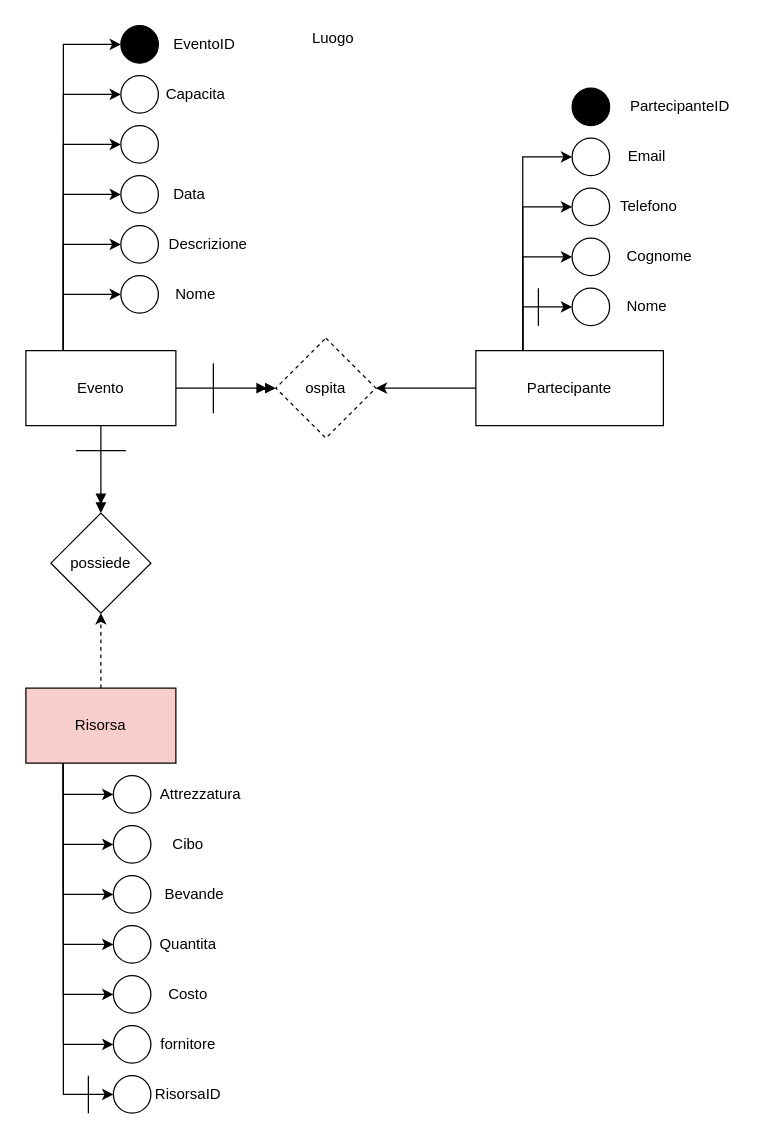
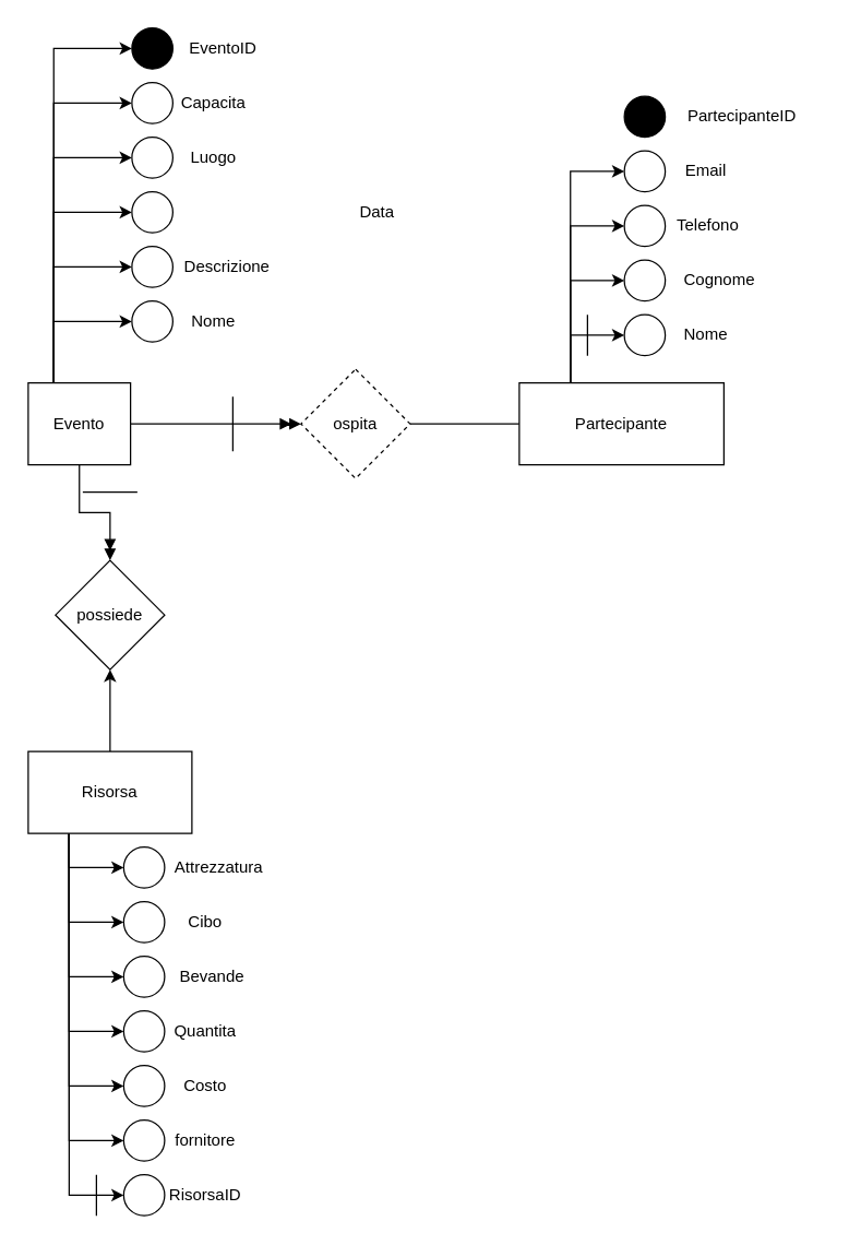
  <mxCell id="0" />
  <mxCell id="1" parent="0" />
  <mxCell id="2" style="edgeStyle=orthogonalEdgeStyle;rounded=0;orthogonalLoop=1;jettySize=auto;html=1;exitX=1;exitY=0.5;exitDx=0;exitDy=0;entryX=0;entryY=0.5;entryDx=0;entryDy=0;endArrow=doubleBlock;endFill=1;" parent="1" source="10" target="26" edge="1"><mxGeometry relative="1" as="geometry" /></mxCell>
  <mxCell id="3" style="edgeStyle=orthogonalEdgeStyle;rounded=0;orthogonalLoop=1;jettySize=auto;html=1;exitX=0.5;exitY=1;exitDx=0;exitDy=0;entryX=0.5;entryY=0;entryDx=0;entryDy=0;endArrow=doubleBlock;endFill=1;" parent="1" source="10" target="27" edge="1"><mxGeometry relative="1" as="geometry" /></mxCell>
  <mxCell id="4" style="edgeStyle=orthogonalEdgeStyle;rounded=0;orthogonalLoop=1;jettySize=auto;html=1;exitX=0.25;exitY=0;exitDx=0;exitDy=0;entryX=0;entryY=0.5;entryDx=0;entryDy=0;" parent="1" source="10" target="28" edge="1"><mxGeometry relative="1" as="geometry" /></mxCell>
  <mxCell id="5" style="edgeStyle=orthogonalEdgeStyle;rounded=0;orthogonalLoop=1;jettySize=auto;html=1;exitX=0.25;exitY=0;exitDx=0;exitDy=0;entryX=0;entryY=0.5;entryDx=0;entryDy=0;" parent="1" source="10" target="30" edge="1"><mxGeometry relative="1" as="geometry" /></mxCell>
  <mxCell id="6" style="edgeStyle=orthogonalEdgeStyle;rounded=0;orthogonalLoop=1;jettySize=auto;html=1;exitX=0.25;exitY=0;exitDx=0;exitDy=0;entryX=0;entryY=0.5;entryDx=0;entryDy=0;" parent="1" source="10" target="32" edge="1"><mxGeometry relative="1" as="geometry" /></mxCell>
  <mxCell id="7" style="edgeStyle=orthogonalEdgeStyle;rounded=0;orthogonalLoop=1;jettySize=auto;html=1;exitX=0.25;exitY=0;exitDx=0;exitDy=0;entryX=0;entryY=0.5;entryDx=0;entryDy=0;" parent="1" source="10" target="34" edge="1"><mxGeometry relative="1" as="geometry" /></mxCell>
  <mxCell id="8" style="edgeStyle=orthogonalEdgeStyle;rounded=0;orthogonalLoop=1;jettySize=auto;html=1;exitX=0.25;exitY=0;exitDx=0;exitDy=0;entryX=0;entryY=0.5;entryDx=0;entryDy=0;" parent="1" source="10" target="36" edge="1"><mxGeometry relative="1" as="geometry" /></mxCell>
  <mxCell id="9" style="edgeStyle=orthogonalEdgeStyle;rounded=0;orthogonalLoop=1;jettySize=auto;html=1;exitX=0.25;exitY=0;exitDx=0;exitDy=0;entryX=0;entryY=0.5;entryDx=0;entryDy=0;" edge="1" parent="1" source="10" target="61"><mxGeometry relative="1" as="geometry" /></mxCell>
- <mxCell id="10" value="Evento" style="rounded=0;whiteSpace=wrap;html=1;" parent="1" vertex="1"><mxGeometry x="20" y="280" width="120" height="60" as="geometry" /></mxCell>
- <mxCell id="11" style="edgeStyle=orthogonalEdgeStyle;rounded=0;orthogonalLoop=1;jettySize=auto;html=1;exitX=0;exitY=0.5;exitDx=0;exitDy=0;entryX=1;entryY=0.5;entryDx=0;entryDy=0;" parent="1" source="16" target="26" edge="1"><mxGeometry relative="1" as="geometry" /></mxCell>
+ <mxCell id="10" value="Evento" style="rounded=0;whiteSpace=wrap;html=1;" parent="1" vertex="1"><mxGeometry x="20" y="280" width="75" height="60" as="geometry" /></mxCell>
+ <mxCell id="11" style="edgeStyle=orthogonalEdgeStyle;rounded=0;orthogonalLoop=1;jettySize=auto;html=1;exitX=0;exitY=0.5;exitDx=0;exitDy=0;entryX=1;entryY=0.5;entryDx=0;entryDy=0;endArrow=none;" parent="1" source="16" target="26" edge="1"><mxGeometry relative="1" as="geometry" /></mxCell>
  <mxCell id="12" style="edgeStyle=orthogonalEdgeStyle;rounded=0;orthogonalLoop=1;jettySize=auto;html=1;exitX=0.25;exitY=0;exitDx=0;exitDy=0;entryX=0;entryY=0.5;entryDx=0;entryDy=0;" parent="1" source="16" target="40" edge="1"><mxGeometry relative="1" as="geometry" /></mxCell>
  <mxCell id="13" style="edgeStyle=orthogonalEdgeStyle;rounded=0;orthogonalLoop=1;jettySize=auto;html=1;exitX=0.25;exitY=0;exitDx=0;exitDy=0;entryX=0;entryY=0.5;entryDx=0;entryDy=0;" parent="1" source="16" target="42" edge="1"><mxGeometry relative="1" as="geometry" /></mxCell>
  <mxCell id="14" style="edgeStyle=orthogonalEdgeStyle;rounded=0;orthogonalLoop=1;jettySize=auto;html=1;exitX=0.25;exitY=0;exitDx=0;exitDy=0;entryX=0;entryY=0.5;entryDx=0;entryDy=0;" parent="1" source="16" target="44" edge="1"><mxGeometry relative="1" as="geometry" /></mxCell>
  <mxCell id="15" style="edgeStyle=orthogonalEdgeStyle;rounded=0;orthogonalLoop=1;jettySize=auto;html=1;exitX=0.25;exitY=0;exitDx=0;exitDy=0;entryX=0;entryY=0.5;entryDx=0;entryDy=0;" parent="1" source="16" target="46" edge="1"><mxGeometry relative="1" as="geometry" /></mxCell>
  <mxCell id="16" value="Partecipante" style="rounded=0;whiteSpace=wrap;html=1;" parent="1" vertex="1"><mxGeometry x="380" y="280" width="150" height="60" as="geometry" /></mxCell>
- <mxCell id="17" style="edgeStyle=orthogonalEdgeStyle;rounded=0;orthogonalLoop=1;jettySize=auto;html=1;exitX=0.5;exitY=0;exitDx=0;exitDy=0;entryX=0.5;entryY=1;entryDx=0;entryDy=0;dashed=1;" parent="1" source="25" target="27" edge="1"><mxGeometry relative="1" as="geometry" /></mxCell>
+ <mxCell id="17" style="edgeStyle=orthogonalEdgeStyle;rounded=0;orthogonalLoop=1;jettySize=auto;html=1;exitX=0.5;exitY=0;exitDx=0;exitDy=0;entryX=0.5;entryY=1;entryDx=0;entryDy=0;" parent="1" source="25" target="27" edge="1"><mxGeometry relative="1" as="geometry" /></mxCell>
  <mxCell id="18" style="edgeStyle=orthogonalEdgeStyle;rounded=0;orthogonalLoop=1;jettySize=auto;html=1;exitX=0.25;exitY=1;exitDx=0;exitDy=0;entryX=0;entryY=0.5;entryDx=0;entryDy=0;" parent="1" source="25" target="56" edge="1"><mxGeometry relative="1" as="geometry" /></mxCell>
  <mxCell id="19" style="edgeStyle=orthogonalEdgeStyle;rounded=0;orthogonalLoop=1;jettySize=auto;html=1;exitX=0.25;exitY=1;exitDx=0;exitDy=0;entryX=0;entryY=0.5;entryDx=0;entryDy=0;" parent="1" source="25" target="54" edge="1"><mxGeometry relative="1" as="geometry" /></mxCell>
  <mxCell id="20" style="edgeStyle=orthogonalEdgeStyle;rounded=0;orthogonalLoop=1;jettySize=auto;html=1;exitX=0.25;exitY=1;exitDx=0;exitDy=0;entryX=0;entryY=0.5;entryDx=0;entryDy=0;" parent="1" source="25" target="52" edge="1"><mxGeometry relative="1" as="geometry" /></mxCell>
  <mxCell id="21" style="edgeStyle=orthogonalEdgeStyle;rounded=0;orthogonalLoop=1;jettySize=auto;html=1;exitX=0.25;exitY=1;exitDx=0;exitDy=0;entryX=0;entryY=0.5;entryDx=0;entryDy=0;" parent="1" source="25" target="48" edge="1"><mxGeometry relative="1" as="geometry" /></mxCell>
  <mxCell id="22" style="edgeStyle=orthogonalEdgeStyle;rounded=0;orthogonalLoop=1;jettySize=auto;html=1;exitX=0.25;exitY=1;exitDx=0;exitDy=0;entryX=0;entryY=0.5;entryDx=0;entryDy=0;" parent="1" source="25" target="50" edge="1"><mxGeometry relative="1" as="geometry" /></mxCell>
  <mxCell id="23" style="edgeStyle=orthogonalEdgeStyle;rounded=0;orthogonalLoop=1;jettySize=auto;html=1;exitX=0.25;exitY=1;exitDx=0;exitDy=0;entryX=0;entryY=0.5;entryDx=0;entryDy=0;" parent="1" source="25" target="58" edge="1"><mxGeometry relative="1" as="geometry" /></mxCell>
  <mxCell id="24" style="edgeStyle=orthogonalEdgeStyle;rounded=0;orthogonalLoop=1;jettySize=auto;html=1;exitX=0.25;exitY=1;exitDx=0;exitDy=0;entryX=0;entryY=0.5;entryDx=0;entryDy=0;" edge="1" parent="1" source="25" target="65"><mxGeometry relative="1" as="geometry" /></mxCell>
- <mxCell id="25" value="Risorsa" style="rounded=0;whiteSpace=wrap;html=1;fillColor=#f8cecc;" parent="1" vertex="1"><mxGeometry x="20" y="550" width="120" height="60" as="geometry" /></mxCell>
+ <mxCell id="25" value="Risorsa" style="rounded=0;whiteSpace=wrap;html=1;" parent="1" vertex="1"><mxGeometry x="20" y="550" width="120" height="60" as="geometry" /></mxCell>
  <mxCell id="26" value="ospita" style="rhombus;whiteSpace=wrap;html=1;dashed=1;" parent="1" vertex="1"><mxGeometry x="220" y="270" width="80" height="80" as="geometry" /></mxCell>
  <mxCell id="27" value="possiede" style="rhombus;whiteSpace=wrap;html=1;" parent="1" vertex="1"><mxGeometry x="40" y="410" width="80" height="80" as="geometry" /></mxCell>
  <mxCell id="28" value="" style="ellipse;whiteSpace=wrap;html=1;aspect=fixed;" parent="1" vertex="1"><mxGeometry x="96" y="220" width="30" height="30" as="geometry" /></mxCell>
  <mxCell id="29" value="Nome" style="text;html=1;align=center;verticalAlign=middle;whiteSpace=wrap;rounded=0;" parent="1" vertex="1"><mxGeometry x="126" y="220" width="60" height="30" as="geometry" /></mxCell>
  <mxCell id="30" value="" style="ellipse;whiteSpace=wrap;html=1;aspect=fixed;" parent="1" vertex="1"><mxGeometry x="96" y="180" width="30" height="30" as="geometry" /></mxCell>
  <mxCell id="31" value="Descrizione" style="text;html=1;align=center;verticalAlign=middle;whiteSpace=wrap;rounded=0;" parent="1" vertex="1"><mxGeometry x="126" y="180" width="80" height="30" as="geometry" /></mxCell>
  <mxCell id="32" value="" style="ellipse;whiteSpace=wrap;html=1;aspect=fixed;" parent="1" vertex="1"><mxGeometry x="96" y="140" width="30" height="30" as="geometry" /></mxCell>
- <mxCell id="33" value="Data" style="text;html=1;align=center;verticalAlign=middle;whiteSpace=wrap;rounded=0;" parent="1" vertex="1"><mxGeometry x="126" y="140" width="50" height="30" as="geometry" /></mxCell>
+ <mxCell id="33" value="Data" style="text;html=1;align=center;verticalAlign=middle;whiteSpace=wrap;rounded=0;" parent="1" vertex="1"><mxGeometry x="251" y="140" width="50" height="30" as="geometry" /></mxCell>
  <mxCell id="34" value="" style="ellipse;whiteSpace=wrap;html=1;aspect=fixed;" parent="1" vertex="1"><mxGeometry x="96" y="100" width="30" height="30" as="geometry" /></mxCell>
- <mxCell id="35" value="Luogo" style="text;html=1;align=center;verticalAlign=middle;whiteSpace=wrap;rounded=0;" parent="1" vertex="1"><mxGeometry x="236" y="15" width="60" height="30" as="geometry" /></mxCell>
+ <mxCell id="35" value="Luogo" style="text;html=1;align=center;verticalAlign=middle;whiteSpace=wrap;rounded=0;" parent="1" vertex="1"><mxGeometry x="126" y="100" width="60" height="30" as="geometry" /></mxCell>
  <mxCell id="36" value="" style="ellipse;whiteSpace=wrap;html=1;aspect=fixed;" parent="1" vertex="1"><mxGeometry x="96" y="60" width="30" height="30" as="geometry" /></mxCell>
  <mxCell id="37" value="Capacita" style="text;html=1;align=center;verticalAlign=middle;whiteSpace=wrap;rounded=0;" parent="1" vertex="1"><mxGeometry x="126" y="60" width="60" height="30" as="geometry" /></mxCell>
  <mxCell id="38" value="" style="endArrow=none;html=1;rounded=0;" parent="1" edge="1"><mxGeometry width="50" height="50" relative="1" as="geometry"><mxPoint x="170" y="330" as="sourcePoint" /><mxPoint x="170" y="290" as="targetPoint" /></mxGeometry></mxCell>
  <mxCell id="39" value="" style="endArrow=none;html=1;rounded=0;" parent="1" edge="1"><mxGeometry width="50" height="50" relative="1" as="geometry"><mxPoint x="60" y="360" as="sourcePoint" /><mxPoint x="100" y="360" as="targetPoint" /></mxGeometry></mxCell>
  <mxCell id="40" value="" style="ellipse;whiteSpace=wrap;html=1;aspect=fixed;" parent="1" vertex="1"><mxGeometry x="457" y="230" width="30" height="30" as="geometry" /></mxCell>
  <mxCell id="41" value="Nome" style="text;html=1;align=center;verticalAlign=middle;whiteSpace=wrap;rounded=0;" parent="1" vertex="1"><mxGeometry x="487" y="230" width="60" height="30" as="geometry" /></mxCell>
  <mxCell id="42" value="" style="ellipse;whiteSpace=wrap;html=1;aspect=fixed;" parent="1" vertex="1"><mxGeometry x="457" y="190" width="30" height="30" as="geometry" /></mxCell>
  <mxCell id="43" value="Cognome" style="text;html=1;align=center;verticalAlign=middle;whiteSpace=wrap;rounded=0;" parent="1" vertex="1"><mxGeometry x="487" y="190" width="80" height="30" as="geometry" /></mxCell>
  <mxCell id="44" value="" style="ellipse;whiteSpace=wrap;html=1;aspect=fixed;" parent="1" vertex="1"><mxGeometry x="457" y="150" width="30" height="30" as="geometry" /></mxCell>
  <mxCell id="45" value="Telefono" style="text;html=1;align=center;verticalAlign=middle;whiteSpace=wrap;rounded=0;" parent="1" vertex="1"><mxGeometry x="487" y="150" width="63" height="30" as="geometry" /></mxCell>
  <mxCell id="46" value="" style="ellipse;whiteSpace=wrap;html=1;aspect=fixed;" parent="1" vertex="1"><mxGeometry x="457" y="110" width="30" height="30" as="geometry" /></mxCell>
  <mxCell id="47" value="Email" style="text;html=1;align=center;verticalAlign=middle;whiteSpace=wrap;rounded=0;" parent="1" vertex="1"><mxGeometry x="487" y="110" width="60" height="30" as="geometry" /></mxCell>
  <mxCell id="48" value="" style="ellipse;whiteSpace=wrap;html=1;aspect=fixed;" parent="1" vertex="1"><mxGeometry x="90" y="780" width="30" height="30" as="geometry" /></mxCell>
  <mxCell id="49" value="Costo" style="text;html=1;align=center;verticalAlign=middle;whiteSpace=wrap;rounded=0;" parent="1" vertex="1"><mxGeometry x="120" y="780" width="60" height="30" as="geometry" /></mxCell>
  <mxCell id="50" value="" style="ellipse;whiteSpace=wrap;html=1;aspect=fixed;" parent="1" vertex="1"><mxGeometry x="90" y="740" width="30" height="30" as="geometry" /></mxCell>
  <mxCell id="51" value="Quantita" style="text;html=1;align=center;verticalAlign=middle;whiteSpace=wrap;rounded=0;" parent="1" vertex="1"><mxGeometry x="120" y="740" width="60" height="30" as="geometry" /></mxCell>
  <mxCell id="52" value="" style="ellipse;whiteSpace=wrap;html=1;aspect=fixed;" parent="1" vertex="1"><mxGeometry x="90" y="700" width="30" height="30" as="geometry" /></mxCell>
  <mxCell id="53" value="Bevande" style="text;html=1;align=center;verticalAlign=middle;whiteSpace=wrap;rounded=0;" parent="1" vertex="1"><mxGeometry x="120" y="700" width="70" height="30" as="geometry" /></mxCell>
  <mxCell id="54" value="" style="ellipse;whiteSpace=wrap;html=1;aspect=fixed;" parent="1" vertex="1"><mxGeometry x="90" y="660" width="30" height="30" as="geometry" /></mxCell>
  <mxCell id="55" value="Cibo" style="text;html=1;align=center;verticalAlign=middle;whiteSpace=wrap;rounded=0;" parent="1" vertex="1"><mxGeometry x="120" y="660" width="60" height="30" as="geometry" /></mxCell>
  <mxCell id="56" value="" style="ellipse;whiteSpace=wrap;html=1;aspect=fixed;" parent="1" vertex="1"><mxGeometry x="90" y="620" width="30" height="30" as="geometry" /></mxCell>
  <mxCell id="57" value="Attrezzatura" style="text;html=1;align=center;verticalAlign=middle;whiteSpace=wrap;rounded=0;" parent="1" vertex="1"><mxGeometry x="120" y="620" width="80" height="30" as="geometry" /></mxCell>
  <mxCell id="58" value="" style="ellipse;whiteSpace=wrap;html=1;aspect=fixed;" parent="1" vertex="1"><mxGeometry x="90" y="820" width="30" height="30" as="geometry" /></mxCell>
  <mxCell id="59" value="fornitore" style="text;html=1;align=center;verticalAlign=middle;whiteSpace=wrap;rounded=0;" parent="1" vertex="1"><mxGeometry x="120" y="820" width="60" height="30" as="geometry" /></mxCell>
  <mxCell id="60" value="" style="endArrow=none;html=1;rounded=0;" parent="1" edge="1"><mxGeometry width="50" height="50" relative="1" as="geometry"><mxPoint x="430" y="260" as="sourcePoint" /><mxPoint x="430" y="230" as="targetPoint" /></mxGeometry></mxCell>
  <mxCell id="61" value="" style="ellipse;whiteSpace=wrap;html=1;aspect=fixed;fillColor=#000000;" vertex="1" parent="1"><mxGeometry x="96" y="20" width="30" height="30" as="geometry" /></mxCell>
  <mxCell id="62" value="EventoID" style="text;html=1;align=center;verticalAlign=middle;whiteSpace=wrap;rounded=0;" vertex="1" parent="1"><mxGeometry x="126" y="20" width="74" height="30" as="geometry" /></mxCell>
  <mxCell id="63" value="" style="ellipse;whiteSpace=wrap;html=1;aspect=fixed;fillColor=#000000;" vertex="1" parent="1"><mxGeometry x="457" y="70" width="30" height="30" as="geometry" /></mxCell>
  <mxCell id="64" value="PartecipanteID" style="text;html=1;align=center;verticalAlign=middle;whiteSpace=wrap;rounded=0;" vertex="1" parent="1"><mxGeometry x="487" y="70" width="113" height="30" as="geometry" /></mxCell>
  <mxCell id="65" value="" style="ellipse;whiteSpace=wrap;html=1;aspect=fixed;" vertex="1" parent="1"><mxGeometry x="90" y="860" width="30" height="30" as="geometry" /></mxCell>
  <mxCell id="66" value="RisorsaID" style="text;html=1;align=center;verticalAlign=middle;whiteSpace=wrap;rounded=0;" vertex="1" parent="1"><mxGeometry x="120" y="860" width="60" height="30" as="geometry" /></mxCell>
  <mxCell id="67" value="" style="endArrow=none;html=1;rounded=0;" edge="1" parent="1"><mxGeometry width="50" height="50" relative="1" as="geometry"><mxPoint x="70" y="890" as="sourcePoint" /><mxPoint x="70" y="860" as="targetPoint" /></mxGeometry></mxCell>
